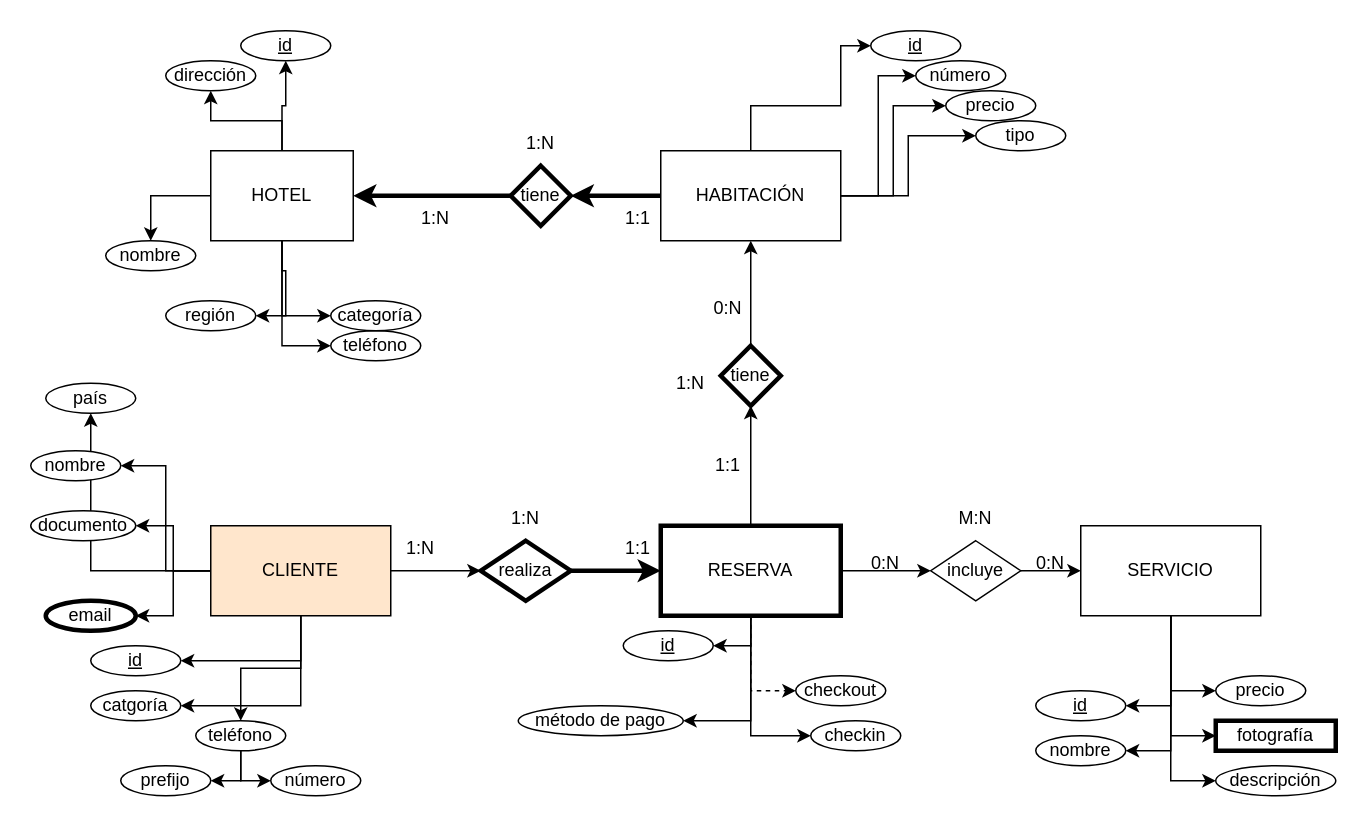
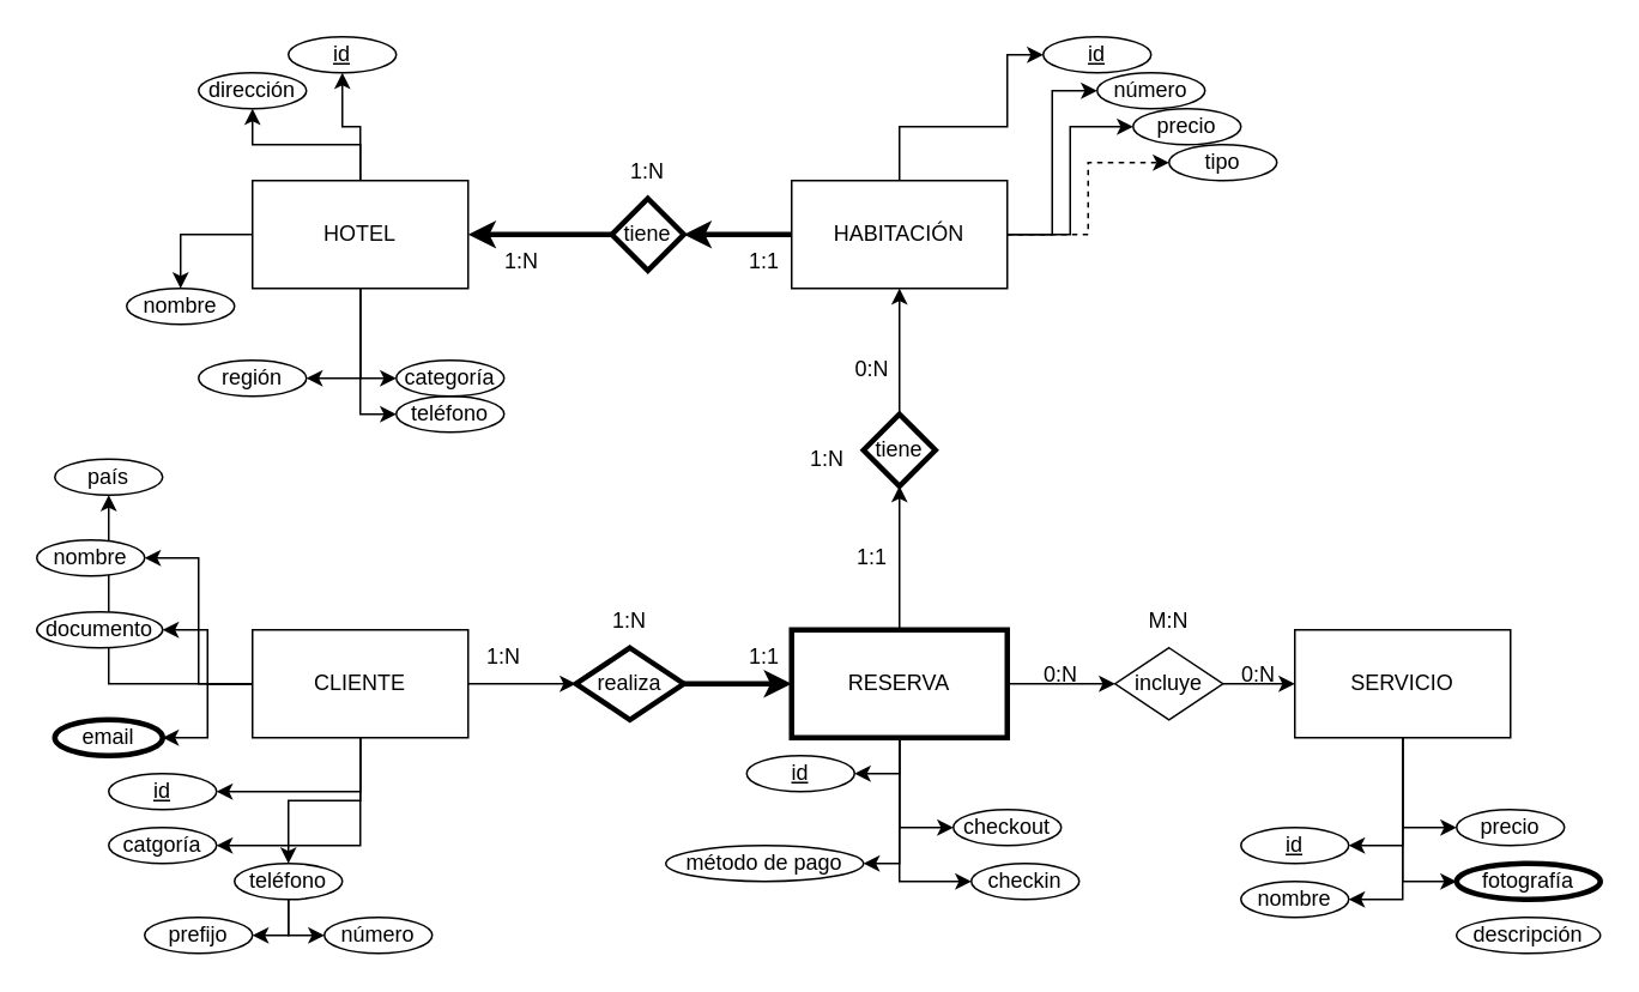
  <mxCell id="0" />
  <mxCell id="1" parent="0" />
  <mxCell id="2" style="edgeStyle=orthogonalEdgeStyle;rounded=0;orthogonalLoop=1;jettySize=auto;html=1;entryX=1;entryY=0.5;entryDx=0;entryDy=0;strokeWidth=3;" edge="1" parent="1" source="7" target="68"><mxGeometry relative="1" as="geometry" /></mxCell>
  <mxCell id="3" style="edgeStyle=orthogonalEdgeStyle;rounded=0;orthogonalLoop=1;jettySize=auto;html=1;entryX=0;entryY=0.5;entryDx=0;entryDy=0;" edge="1" parent="1" source="7" target="54"><mxGeometry relative="1" as="geometry"><Array as="points"><mxPoint x="500" y="70" /><mxPoint x="560" y="70" /><mxPoint x="560" y="30" /></Array></mxGeometry></mxCell>
  <mxCell id="4" style="edgeStyle=orthogonalEdgeStyle;rounded=0;orthogonalLoop=1;jettySize=auto;html=1;entryX=0;entryY=0.5;entryDx=0;entryDy=0;" edge="1" parent="1" source="7" target="55"><mxGeometry relative="1" as="geometry" /></mxCell>
  <mxCell id="5" style="edgeStyle=orthogonalEdgeStyle;rounded=0;orthogonalLoop=1;jettySize=auto;html=1;entryX=0;entryY=0.5;entryDx=0;entryDy=0;" edge="1" parent="1" source="7" target="56"><mxGeometry relative="1" as="geometry" /></mxCell>
- <mxCell id="6" style="edgeStyle=orthogonalEdgeStyle;rounded=0;orthogonalLoop=1;jettySize=auto;html=1;entryX=0;entryY=0.5;entryDx=0;entryDy=0;" edge="1" parent="1" source="7" target="57"><mxGeometry relative="1" as="geometry" /></mxCell>
+ <mxCell id="6" style="edgeStyle=orthogonalEdgeStyle;rounded=0;orthogonalLoop=1;jettySize=auto;html=1;entryX=0;entryY=0.5;entryDx=0;entryDy=0;dashed=1;" edge="1" parent="1" source="7" target="57"><mxGeometry relative="1" as="geometry" /></mxCell>
  <mxCell id="7" value="HABITACIÓN" style="rounded=0;whiteSpace=wrap;html=1;" vertex="1" parent="1"><mxGeometry x="440" y="100" width="120" height="60" as="geometry" /></mxCell>
  <mxCell id="8" style="edgeStyle=orthogonalEdgeStyle;rounded=0;orthogonalLoop=1;jettySize=auto;html=1;entryX=0.5;entryY=0;entryDx=0;entryDy=0;" edge="1" parent="1" source="14" target="50"><mxGeometry relative="1" as="geometry" /></mxCell>
  <mxCell id="9" style="edgeStyle=orthogonalEdgeStyle;rounded=0;orthogonalLoop=1;jettySize=auto;html=1;entryX=1;entryY=0.5;entryDx=0;entryDy=0;" edge="1" parent="1" source="14" target="49"><mxGeometry relative="1" as="geometry" /></mxCell>
  <mxCell id="10" style="edgeStyle=orthogonalEdgeStyle;rounded=0;orthogonalLoop=1;jettySize=auto;html=1;entryX=0;entryY=0.5;entryDx=0;entryDy=0;" edge="1" parent="1" source="14" target="53"><mxGeometry relative="1" as="geometry" /></mxCell>
  <mxCell id="11" style="edgeStyle=orthogonalEdgeStyle;rounded=0;orthogonalLoop=1;jettySize=auto;html=1;entryX=0;entryY=0.5;entryDx=0;entryDy=0;" edge="1" parent="1" source="14" target="52"><mxGeometry relative="1" as="geometry" /></mxCell>
  <mxCell id="12" style="edgeStyle=orthogonalEdgeStyle;rounded=0;orthogonalLoop=1;jettySize=auto;html=1;" edge="1" parent="1" source="14" target="51"><mxGeometry relative="1" as="geometry" /></mxCell>
  <mxCell id="13" style="edgeStyle=orthogonalEdgeStyle;rounded=0;orthogonalLoop=1;jettySize=auto;html=1;entryX=0.5;entryY=1;entryDx=0;entryDy=0;" edge="1" parent="1" source="14" target="48"><mxGeometry relative="1" as="geometry" /></mxCell>
- <mxCell id="14" value="HOTEL" style="rounded=0;whiteSpace=wrap;html=1;" vertex="1" parent="1"><mxGeometry x="140" y="100" width="95" height="60" as="geometry" /></mxCell>
+ <mxCell id="14" value="HOTEL" style="rounded=0;whiteSpace=wrap;html=1;" vertex="1" parent="1"><mxGeometry x="140" y="100" width="120" height="60" as="geometry" /></mxCell>
  <mxCell id="15" style="edgeStyle=orthogonalEdgeStyle;rounded=0;orthogonalLoop=1;jettySize=auto;html=1;entryX=0;entryY=0.5;entryDx=0;entryDy=0;" edge="1" parent="1" source="23" target="74"><mxGeometry relative="1" as="geometry" /></mxCell>
  <mxCell id="16" style="edgeStyle=orthogonalEdgeStyle;rounded=0;orthogonalLoop=1;jettySize=auto;html=1;entryX=0.5;entryY=0;entryDx=0;entryDy=0;" edge="1" parent="1" source="23" target="43"><mxGeometry relative="1" as="geometry" /></mxCell>
  <mxCell id="17" style="edgeStyle=orthogonalEdgeStyle;rounded=0;orthogonalLoop=1;jettySize=auto;html=1;entryX=1;entryY=0.5;entryDx=0;entryDy=0;exitX=0.5;exitY=1;exitDx=0;exitDy=0;" edge="1" parent="1" source="23" target="44"><mxGeometry relative="1" as="geometry" /></mxCell>
  <mxCell id="18" style="edgeStyle=orthogonalEdgeStyle;rounded=0;orthogonalLoop=1;jettySize=auto;html=1;entryX=1;entryY=0.5;entryDx=0;entryDy=0;exitX=0.5;exitY=1;exitDx=0;exitDy=0;" edge="1" parent="1" source="23" target="45"><mxGeometry relative="1" as="geometry" /></mxCell>
  <mxCell id="19" style="edgeStyle=orthogonalEdgeStyle;rounded=0;orthogonalLoop=1;jettySize=auto;html=1;entryX=1;entryY=0.5;entryDx=0;entryDy=0;" edge="1" parent="1" source="23" target="40"><mxGeometry relative="1" as="geometry" /></mxCell>
  <mxCell id="20" style="edgeStyle=orthogonalEdgeStyle;rounded=0;orthogonalLoop=1;jettySize=auto;html=1;" edge="1" parent="1" source="23" target="39"><mxGeometry relative="1" as="geometry" /></mxCell>
  <mxCell id="21" style="edgeStyle=orthogonalEdgeStyle;rounded=0;orthogonalLoop=1;jettySize=auto;html=1;entryX=1;entryY=0.5;entryDx=0;entryDy=0;" edge="1" parent="1" source="23" target="38"><mxGeometry relative="1" as="geometry" /></mxCell>
  <mxCell id="22" style="edgeStyle=orthogonalEdgeStyle;rounded=0;orthogonalLoop=1;jettySize=auto;html=1;entryX=1;entryY=0.5;entryDx=0;entryDy=0;" edge="1" parent="1" source="23" target="37"><mxGeometry relative="1" as="geometry" /></mxCell>
- <mxCell id="23" value="CLIENTE" style="rounded=0;whiteSpace=wrap;html=1;fillColor=#ffe6cc;" vertex="1" parent="1"><mxGeometry x="140" y="350" width="120" height="60" as="geometry" /></mxCell>
+ <mxCell id="23" value="CLIENTE" style="rounded=0;whiteSpace=wrap;html=1;" vertex="1" parent="1"><mxGeometry x="140" y="350" width="120" height="60" as="geometry" /></mxCell>
  <mxCell id="24" style="edgeStyle=orthogonalEdgeStyle;rounded=0;orthogonalLoop=1;jettySize=auto;html=1;entryX=0;entryY=0.5;entryDx=0;entryDy=0;" edge="1" parent="1" source="30" target="72"><mxGeometry relative="1" as="geometry" /></mxCell>
  <mxCell id="25" style="edgeStyle=orthogonalEdgeStyle;rounded=0;orthogonalLoop=1;jettySize=auto;html=1;entryX=0.5;entryY=1;entryDx=0;entryDy=0;" edge="1" parent="1" source="30" target="70"><mxGeometry relative="1" as="geometry" /></mxCell>
- <mxCell id="26" style="edgeStyle=orthogonalEdgeStyle;rounded=0;orthogonalLoop=1;jettySize=auto;html=1;entryX=0;entryY=0.5;entryDx=0;entryDy=0;dashed=1;" edge="1" parent="1" source="30" target="60"><mxGeometry relative="1" as="geometry" /></mxCell>
+ <mxCell id="26" style="edgeStyle=orthogonalEdgeStyle;rounded=0;orthogonalLoop=1;jettySize=auto;html=1;entryX=0;entryY=0.5;entryDx=0;entryDy=0;" edge="1" parent="1" source="30" target="60"><mxGeometry relative="1" as="geometry" /></mxCell>
  <mxCell id="27" style="edgeStyle=orthogonalEdgeStyle;rounded=0;orthogonalLoop=1;jettySize=auto;html=1;entryX=0;entryY=0.5;entryDx=0;entryDy=0;" edge="1" parent="1" source="30" target="59"><mxGeometry relative="1" as="geometry" /></mxCell>
  <mxCell id="28" style="edgeStyle=orthogonalEdgeStyle;rounded=0;orthogonalLoop=1;jettySize=auto;html=1;entryX=1;entryY=0.5;entryDx=0;entryDy=0;" edge="1" parent="1" source="30" target="58"><mxGeometry relative="1" as="geometry" /></mxCell>
  <mxCell id="29" style="edgeStyle=orthogonalEdgeStyle;rounded=0;orthogonalLoop=1;jettySize=auto;html=1;entryX=1;entryY=0.5;entryDx=0;entryDy=0;" edge="1" parent="1" source="30" target="61"><mxGeometry relative="1" as="geometry" /></mxCell>
  <mxCell id="30" value="RESERVA" style="rounded=0;whiteSpace=wrap;html=1;strokeWidth=3;" vertex="1" parent="1"><mxGeometry x="440" y="350" width="120" height="60" as="geometry" /></mxCell>
  <mxCell id="31" style="edgeStyle=orthogonalEdgeStyle;rounded=0;orthogonalLoop=1;jettySize=auto;html=1;entryX=1;entryY=0.5;entryDx=0;entryDy=0;" edge="1" parent="1" source="36" target="62"><mxGeometry relative="1" as="geometry" /></mxCell>
  <mxCell id="32" style="edgeStyle=orthogonalEdgeStyle;rounded=0;orthogonalLoop=1;jettySize=auto;html=1;entryX=1;entryY=0.5;entryDx=0;entryDy=0;" edge="1" parent="1" source="36" target="63"><mxGeometry relative="1" as="geometry" /></mxCell>
  <mxCell id="33" style="edgeStyle=orthogonalEdgeStyle;rounded=0;orthogonalLoop=1;jettySize=auto;html=1;entryX=0;entryY=0.5;entryDx=0;entryDy=0;" edge="1" parent="1" source="36" target="64"><mxGeometry relative="1" as="geometry" /></mxCell>
  <mxCell id="34" style="edgeStyle=orthogonalEdgeStyle;rounded=0;orthogonalLoop=1;jettySize=auto;html=1;entryX=0;entryY=0.5;entryDx=0;entryDy=0;" edge="1" parent="1" source="36" target="65"><mxGeometry relative="1" as="geometry" /></mxCell>
- <mxCell id="35" style="edgeStyle=orthogonalEdgeStyle;rounded=0;orthogonalLoop=1;jettySize=auto;html=1;entryX=0;entryY=0.5;entryDx=0;entryDy=0;" edge="1" parent="1" source="36" target="66"><mxGeometry relative="1" as="geometry" /></mxCell>
  <mxCell id="36" value="SERVICIO" style="rounded=0;whiteSpace=wrap;html=1;" vertex="1" parent="1"><mxGeometry x="720" y="350" width="120" height="60" as="geometry" /></mxCell>
  <mxCell id="37" value="nombre" style="ellipse;whiteSpace=wrap;html=1;" vertex="1" parent="1"><mxGeometry x="20" y="300" width="60" height="20" as="geometry" /></mxCell>
  <mxCell id="38" value="documento&lt;span style=&quot;color: rgba(0, 0, 0, 0); font-family: monospace; font-size: 0px; text-align: start; text-wrap: nowrap;&quot;&gt;%3CmxGraphModel%3E%3Croot%3E%3CmxCell%20id%3D%220%22%2F%3E%3CmxCell%20id%3D%221%22%20parent%3D%220%22%2F%3E%3CmxCell%20id%3D%222%22%20value%3D%22nombre%22%20style%3D%22ellipse%3BwhiteSpace%3Dwrap%3Bhtml%3D1%3B%22%20vertex%3D%221%22%20parent%3D%221%22%3E%3CmxGeometry%20x%3D%2250%22%20y%3D%22430%22%20width%3D%2260%22%20height%3D%2220%22%20as%3D%22geometry%22%2F%3E%3C%2FmxCell%3E%3C%2Froot%3E%3C%2FmxGraphModel%3E&lt;/span&gt;" style="ellipse;whiteSpace=wrap;html=1;" vertex="1" parent="1"><mxGeometry x="20" y="340" width="70" height="20" as="geometry" /></mxCell>
  <mxCell id="39" value="país" style="ellipse;whiteSpace=wrap;html=1;" vertex="1" parent="1"><mxGeometry x="30" y="255" width="60" height="20" as="geometry" /></mxCell>
  <mxCell id="40" value="email" style="ellipse;whiteSpace=wrap;html=1;strokeWidth=3;" vertex="1" parent="1"><mxGeometry x="30" y="400" width="60" height="20" as="geometry" /></mxCell>
  <mxCell id="41" style="edgeStyle=orthogonalEdgeStyle;rounded=0;orthogonalLoop=1;jettySize=auto;html=1;entryX=0;entryY=0.5;entryDx=0;entryDy=0;" edge="1" parent="1" source="43" target="47"><mxGeometry relative="1" as="geometry" /></mxCell>
  <mxCell id="42" style="edgeStyle=orthogonalEdgeStyle;rounded=0;orthogonalLoop=1;jettySize=auto;html=1;entryX=1;entryY=0.5;entryDx=0;entryDy=0;" edge="1" parent="1" source="43" target="46"><mxGeometry relative="1" as="geometry" /></mxCell>
  <mxCell id="43" value="teléfono" style="ellipse;whiteSpace=wrap;html=1;" vertex="1" parent="1"><mxGeometry x="130" y="480" width="60" height="20" as="geometry" /></mxCell>
  <mxCell id="44" value="catgoría" style="ellipse;whiteSpace=wrap;html=1;" vertex="1" parent="1"><mxGeometry x="60" y="460" width="60" height="20" as="geometry" /></mxCell>
  <mxCell id="45" value="id" style="ellipse;whiteSpace=wrap;html=1;fontStyle=4" vertex="1" parent="1"><mxGeometry x="60" y="430" width="60" height="20" as="geometry" /></mxCell>
  <mxCell id="46" value="prefijo" style="ellipse;whiteSpace=wrap;html=1;" vertex="1" parent="1"><mxGeometry x="80" y="510" width="60" height="20" as="geometry" /></mxCell>
  <mxCell id="47" value="número" style="ellipse;whiteSpace=wrap;html=1;" vertex="1" parent="1"><mxGeometry x="180" y="510" width="60" height="20" as="geometry" /></mxCell>
  <mxCell id="48" value="id" style="ellipse;whiteSpace=wrap;html=1;fontStyle=4" vertex="1" parent="1"><mxGeometry x="160" y="20" width="60" height="20" as="geometry" /></mxCell>
  <mxCell id="49" value="región" style="ellipse;whiteSpace=wrap;html=1;" vertex="1" parent="1"><mxGeometry x="110" y="200" width="60" height="20" as="geometry" /></mxCell>
  <mxCell id="50" value="nombre" style="ellipse;whiteSpace=wrap;html=1;" vertex="1" parent="1"><mxGeometry x="70" y="160" width="60" height="20" as="geometry" /></mxCell>
  <mxCell id="51" value="dirección" style="ellipse;whiteSpace=wrap;html=1;" vertex="1" parent="1"><mxGeometry x="110" y="40" width="60" height="20" as="geometry" /></mxCell>
  <mxCell id="52" value="teléfono" style="ellipse;whiteSpace=wrap;html=1;" vertex="1" parent="1"><mxGeometry x="220" y="220" width="60" height="20" as="geometry" /></mxCell>
  <mxCell id="53" value="categoría" style="ellipse;whiteSpace=wrap;html=1;" vertex="1" parent="1"><mxGeometry x="220" y="200" width="60" height="20" as="geometry" /></mxCell>
  <mxCell id="54" value="id" style="ellipse;whiteSpace=wrap;html=1;fontStyle=4" vertex="1" parent="1"><mxGeometry x="580" y="20" width="60" height="20" as="geometry" /></mxCell>
  <mxCell id="55" value="número" style="ellipse;whiteSpace=wrap;html=1;" vertex="1" parent="1"><mxGeometry x="610" y="40" width="60" height="20" as="geometry" /></mxCell>
  <mxCell id="56" value="precio" style="ellipse;whiteSpace=wrap;html=1;" vertex="1" parent="1"><mxGeometry x="630" y="60" width="60" height="20" as="geometry" /></mxCell>
  <mxCell id="57" value="tipo" style="ellipse;whiteSpace=wrap;html=1;" vertex="1" parent="1"><mxGeometry x="650" y="80" width="60" height="20" as="geometry" /></mxCell>
  <mxCell id="58" value="id" style="ellipse;whiteSpace=wrap;html=1;fontStyle=4" vertex="1" parent="1"><mxGeometry x="415" y="420" width="60" height="20" as="geometry" /></mxCell>
  <mxCell id="59" value="checkin" style="ellipse;whiteSpace=wrap;html=1;" vertex="1" parent="1"><mxGeometry x="540" y="480" width="60" height="20" as="geometry" /></mxCell>
  <mxCell id="60" value="checkout" style="ellipse;whiteSpace=wrap;html=1;" vertex="1" parent="1"><mxGeometry x="530" y="450" width="60" height="20" as="geometry" /></mxCell>
- <mxCell id="61" value="método de pago" style="ellipse;whiteSpace=wrap;html=1;" vertex="1" parent="1"><mxGeometry x="345" y="470" width="110" height="20" as="geometry" /></mxCell>
+ <mxCell id="61" value="método de pago" style="ellipse;whiteSpace=wrap;html=1;" vertex="1" parent="1"><mxGeometry x="370" y="470" width="110" height="20" as="geometry" /></mxCell>
  <mxCell id="62" value="id" style="ellipse;whiteSpace=wrap;html=1;fontStyle=4" vertex="1" parent="1"><mxGeometry x="690" y="460" width="60" height="20" as="geometry" /></mxCell>
  <mxCell id="63" value="nombre" style="ellipse;whiteSpace=wrap;html=1;" vertex="1" parent="1"><mxGeometry x="690" y="490" width="60" height="20" as="geometry" /></mxCell>
  <mxCell id="64" value="precio" style="ellipse;whiteSpace=wrap;html=1;" vertex="1" parent="1"><mxGeometry x="810" y="450" width="60" height="20" as="geometry" /></mxCell>
- <mxCell id="65" value="fotografía" style="whiteSpace=wrap;html=1;strokeWidth=3;rounded=0;" vertex="1" parent="1"><mxGeometry x="810" y="480" width="80" height="20" as="geometry" /></mxCell>
+ <mxCell id="65" value="fotografía" style="ellipse;whiteSpace=wrap;html=1;strokeWidth=3;" vertex="1" parent="1"><mxGeometry x="810" y="480" width="80" height="20" as="geometry" /></mxCell>
  <mxCell id="66" value="descripción" style="ellipse;whiteSpace=wrap;html=1;" vertex="1" parent="1"><mxGeometry x="810" y="510" width="80" height="20" as="geometry" /></mxCell>
  <mxCell id="67" style="edgeStyle=orthogonalEdgeStyle;rounded=0;orthogonalLoop=1;jettySize=auto;html=1;strokeWidth=3;" edge="1" parent="1" source="68" target="14"><mxGeometry relative="1" as="geometry" /></mxCell>
  <mxCell id="68" value="tiene" style="rhombus;whiteSpace=wrap;html=1;strokeWidth=3;" vertex="1" parent="1"><mxGeometry x="340" y="110" width="40" height="40" as="geometry" /></mxCell>
  <mxCell id="69" style="edgeStyle=orthogonalEdgeStyle;rounded=0;orthogonalLoop=1;jettySize=auto;html=1;entryX=0.5;entryY=1;entryDx=0;entryDy=0;" edge="1" parent="1" source="70" target="7"><mxGeometry relative="1" as="geometry" /></mxCell>
  <mxCell id="70" value="tiene" style="rhombus;whiteSpace=wrap;html=1;strokeWidth=3;" vertex="1" parent="1"><mxGeometry x="480" y="230" width="40" height="40" as="geometry" /></mxCell>
  <mxCell id="71" style="edgeStyle=orthogonalEdgeStyle;rounded=0;orthogonalLoop=1;jettySize=auto;html=1;entryX=0;entryY=0.5;entryDx=0;entryDy=0;" edge="1" parent="1" source="72" target="36"><mxGeometry relative="1" as="geometry" /></mxCell>
  <mxCell id="72" value="incluye" style="rhombus;whiteSpace=wrap;html=1;" vertex="1" parent="1"><mxGeometry x="620" y="360" width="60" height="40" as="geometry" /></mxCell>
  <mxCell id="73" style="edgeStyle=orthogonalEdgeStyle;rounded=0;orthogonalLoop=1;jettySize=auto;html=1;entryX=0;entryY=0.5;entryDx=0;entryDy=0;strokeWidth=3;" edge="1" parent="1" source="74" target="30"><mxGeometry relative="1" as="geometry" /></mxCell>
  <mxCell id="74" value="realiza" style="rhombus;whiteSpace=wrap;html=1;strokeWidth=3;" vertex="1" parent="1"><mxGeometry x="320" y="360" width="60" height="40" as="geometry" /></mxCell>
  <mxCell id="75" value="1:N" style="text;html=1;align=center;verticalAlign=middle;whiteSpace=wrap;rounded=0;" vertex="1" parent="1"><mxGeometry x="250" y="350" width="60" height="30" as="geometry" /></mxCell>
  <mxCell id="76" value="1:1" style="text;html=1;align=center;verticalAlign=middle;whiteSpace=wrap;rounded=0;" vertex="1" parent="1"><mxGeometry x="395" y="350" width="60" height="30" as="geometry" /></mxCell>
  <mxCell id="77" value="1:N" style="text;html=1;align=center;verticalAlign=middle;whiteSpace=wrap;rounded=0;" vertex="1" parent="1"><mxGeometry x="320" y="330" width="60" height="30" as="geometry" /></mxCell>
  <mxCell id="78" value="0:N" style="text;html=1;align=center;verticalAlign=middle;whiteSpace=wrap;rounded=0;" vertex="1" parent="1"><mxGeometry x="560" y="360" width="60" height="30" as="geometry" /></mxCell>
  <mxCell id="79" value="0:N" style="text;html=1;align=center;verticalAlign=middle;whiteSpace=wrap;rounded=0;" vertex="1" parent="1"><mxGeometry x="670" y="360" width="60" height="30" as="geometry" /></mxCell>
  <mxCell id="80" value="1:1" style="text;html=1;align=center;verticalAlign=middle;whiteSpace=wrap;rounded=0;" vertex="1" parent="1"><mxGeometry x="455" y="295" width="60" height="30" as="geometry" /></mxCell>
  <mxCell id="81" value="0:N" style="text;html=1;align=center;verticalAlign=middle;whiteSpace=wrap;rounded=0;" vertex="1" parent="1"><mxGeometry x="455" y="190" width="60" height="30" as="geometry" /></mxCell>
  <mxCell id="82" value="1:1" style="text;html=1;align=center;verticalAlign=middle;whiteSpace=wrap;rounded=0;" vertex="1" parent="1"><mxGeometry x="395" y="130" width="60" height="30" as="geometry" /></mxCell>
  <mxCell id="83" value="1:N" style="text;html=1;align=center;verticalAlign=middle;whiteSpace=wrap;rounded=0;" vertex="1" parent="1"><mxGeometry x="260" y="130" width="60" height="30" as="geometry" /></mxCell>
  <mxCell id="84" value="1:N" style="text;html=1;align=center;verticalAlign=middle;whiteSpace=wrap;rounded=0;" vertex="1" parent="1"><mxGeometry x="430" y="240" width="60" height="30" as="geometry" /></mxCell>
  <mxCell id="85" value="1:N" style="text;html=1;align=center;verticalAlign=middle;whiteSpace=wrap;rounded=0;" vertex="1" parent="1"><mxGeometry x="330" y="80" width="60" height="30" as="geometry" /></mxCell>
  <mxCell id="86" value="M:N" style="text;html=1;align=center;verticalAlign=middle;whiteSpace=wrap;rounded=0;" vertex="1" parent="1"><mxGeometry x="620" y="330" width="60" height="30" as="geometry" /></mxCell>
